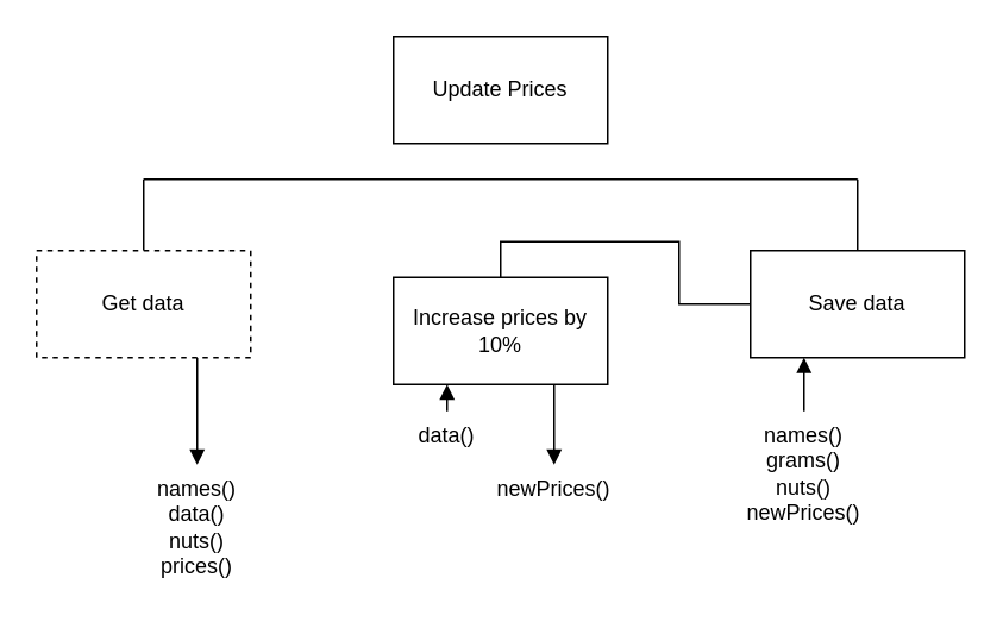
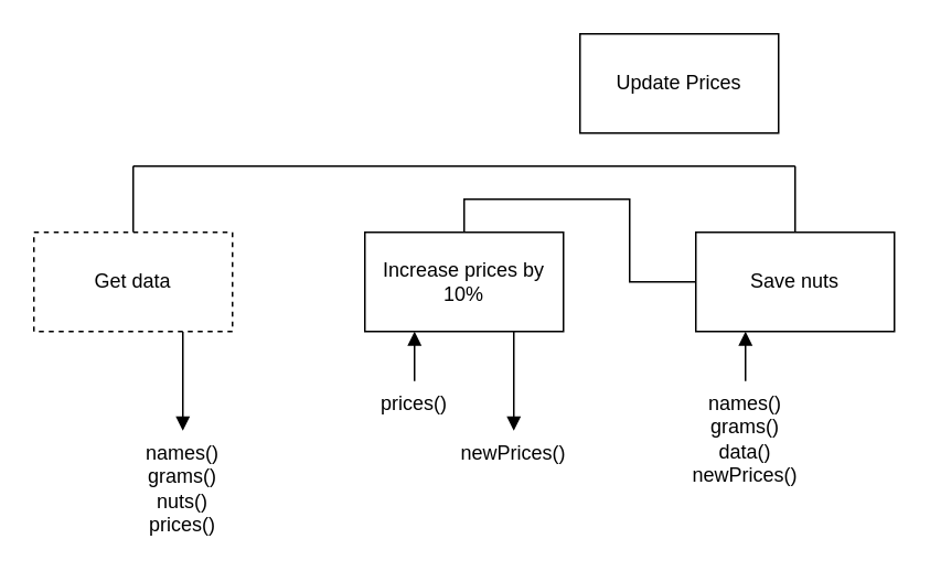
  <mxCell id="0" />
  <mxCell id="1" parent="0" />
- <mxCell id="2" value="Update Prices" style="rounded=0;whiteSpace=wrap;html=1;" parent="1" vertex="1"><mxGeometry x="220" y="20" width="120" height="60" as="geometry" /></mxCell>
+ <mxCell id="2" value="Update Prices" style="rounded=0;whiteSpace=wrap;html=1;" parent="1" vertex="1"><mxGeometry x="350" y="20" width="120" height="60" as="geometry" /></mxCell>
  <mxCell id="3" style="edgeStyle=orthogonalEdgeStyle;rounded=0;orthogonalLoop=1;jettySize=auto;html=1;exitX=0.5;exitY=0;exitDx=0;exitDy=0;endArrow=none;endFill=0;" parent="1" source="6" target="12" edge="1"><mxGeometry relative="1" as="geometry"><mxPoint x="280" y="100" as="targetPoint" /></mxGeometry></mxCell>
  <mxCell id="4" style="edgeStyle=orthogonalEdgeStyle;rounded=0;orthogonalLoop=1;jettySize=auto;html=1;exitX=0.25;exitY=1;exitDx=0;exitDy=0;endArrow=none;endFill=0;startArrow=block;startFill=1;" parent="1" source="6" edge="1"><mxGeometry relative="1" as="geometry"><mxPoint x="250" y="230" as="targetPoint" /></mxGeometry></mxCell>
  <mxCell id="5" style="edgeStyle=orthogonalEdgeStyle;rounded=0;orthogonalLoop=1;jettySize=auto;html=1;exitX=0.75;exitY=1;exitDx=0;exitDy=0;endArrow=block;endFill=1;" parent="1" source="6" edge="1"><mxGeometry relative="1" as="geometry"><mxPoint x="310" y="260" as="targetPoint" /></mxGeometry></mxCell>
- <mxCell id="6" value="Increase prices by 10%" style="rounded=0;whiteSpace=wrap;html=1;" parent="1" vertex="1"><mxGeometry x="220" y="155" width="120" height="60" as="geometry" /></mxCell>
+ <mxCell id="6" value="Increase prices by 10%" style="rounded=0;whiteSpace=wrap;html=1;" parent="1" vertex="1"><mxGeometry x="220" y="140" width="120" height="60" as="geometry" /></mxCell>
  <mxCell id="7" style="edgeStyle=orthogonalEdgeStyle;rounded=0;orthogonalLoop=1;jettySize=auto;html=1;exitX=0.5;exitY=0;exitDx=0;exitDy=0;endArrow=none;endFill=0;" parent="1" source="9" edge="1"><mxGeometry relative="1" as="geometry"><mxPoint x="80" y="100" as="targetPoint" /></mxGeometry></mxCell>
  <mxCell id="8" style="edgeStyle=orthogonalEdgeStyle;rounded=0;orthogonalLoop=1;jettySize=auto;html=1;exitX=0.75;exitY=1;exitDx=0;exitDy=0;endArrow=block;endFill=1;" parent="1" source="9" edge="1"><mxGeometry relative="1" as="geometry"><mxPoint x="110" y="260" as="targetPoint" /></mxGeometry></mxCell>
  <mxCell id="9" value="Get data" style="rounded=0;whiteSpace=wrap;html=1;dashed=1;" parent="1" vertex="1"><mxGeometry x="20" y="140" width="120" height="60" as="geometry" /></mxCell>
  <mxCell id="10" style="edgeStyle=orthogonalEdgeStyle;rounded=0;orthogonalLoop=1;jettySize=auto;html=1;exitX=0.5;exitY=0;exitDx=0;exitDy=0;endArrow=none;endFill=0;" parent="1" source="12" edge="1"><mxGeometry relative="1" as="geometry"><mxPoint x="480" y="100" as="targetPoint" /></mxGeometry></mxCell>
  <mxCell id="11" style="edgeStyle=orthogonalEdgeStyle;rounded=0;orthogonalLoop=1;jettySize=auto;html=1;exitX=0.25;exitY=1;exitDx=0;exitDy=0;startArrow=block;startFill=1;endArrow=none;endFill=0;" parent="1" source="12" edge="1"><mxGeometry relative="1" as="geometry"><mxPoint x="450" y="230" as="targetPoint" /></mxGeometry></mxCell>
- <mxCell id="12" value="Save data" style="rounded=0;whiteSpace=wrap;html=1;" parent="1" vertex="1"><mxGeometry x="420" y="140" width="120" height="60" as="geometry" /></mxCell>
+ <mxCell id="12" value="Save nuts" style="rounded=0;whiteSpace=wrap;html=1;" parent="1" vertex="1"><mxGeometry x="420" y="140" width="120" height="60" as="geometry" /></mxCell>
  <mxCell id="13" value="" style="endArrow=none;html=1;rounded=0;" parent="1" edge="1"><mxGeometry width="50" height="50" relative="1" as="geometry"><mxPoint x="80" y="100" as="sourcePoint" /><mxPoint x="480" y="100" as="targetPoint" /></mxGeometry></mxCell>
- <mxCell id="14" value="names()&lt;br&gt;data()&lt;br&gt;nuts()&lt;div&gt;prices()&lt;/div&gt;" style="text;html=1;strokeColor=none;fillColor=none;align=center;verticalAlign=top;whiteSpace=wrap;rounded=0;" parent="1" vertex="1"><mxGeometry x="60" y="260" width="100" height="70" as="geometry" /></mxCell>
- <mxCell id="15" value="data()" style="text;html=1;strokeColor=none;fillColor=none;align=center;verticalAlign=top;whiteSpace=wrap;rounded=0;" parent="1" vertex="1"><mxGeometry x="200" y="230" width="100" height="30" as="geometry" /></mxCell>
+ <mxCell id="14" value="names()&lt;br&gt;grams()&lt;br&gt;nuts()&lt;div&gt;prices()&lt;/div&gt;" style="text;html=1;strokeColor=none;fillColor=none;align=center;verticalAlign=top;whiteSpace=wrap;rounded=0;" parent="1" vertex="1"><mxGeometry x="60" y="260" width="100" height="70" as="geometry" /></mxCell>
+ <mxCell id="15" value="prices()" style="text;html=1;strokeColor=none;fillColor=none;align=center;verticalAlign=top;whiteSpace=wrap;rounded=0;" parent="1" vertex="1"><mxGeometry x="200" y="230" width="100" height="30" as="geometry" /></mxCell>
  <mxCell id="16" value="newPrices()" style="text;html=1;strokeColor=none;fillColor=none;align=center;verticalAlign=top;whiteSpace=wrap;rounded=0;" parent="1" vertex="1"><mxGeometry x="260" y="260" width="100" height="30" as="geometry" /></mxCell>
- <mxCell id="17" value="names()&lt;br&gt;grams()&lt;br&gt;nuts()&lt;div&gt;newPrices()&lt;/div&gt;" style="text;html=1;strokeColor=none;fillColor=none;align=center;verticalAlign=top;whiteSpace=wrap;rounded=0;" parent="1" vertex="1"><mxGeometry x="400" y="230" width="100" height="70" as="geometry" /></mxCell>
+ <mxCell id="17" value="names()&lt;br&gt;grams()&lt;br&gt;data()&lt;div&gt;newPrices()&lt;/div&gt;" style="text;html=1;strokeColor=none;fillColor=none;align=center;verticalAlign=top;whiteSpace=wrap;rounded=0;" parent="1" vertex="1"><mxGeometry x="400" y="230" width="100" height="70" as="geometry" /></mxCell>
